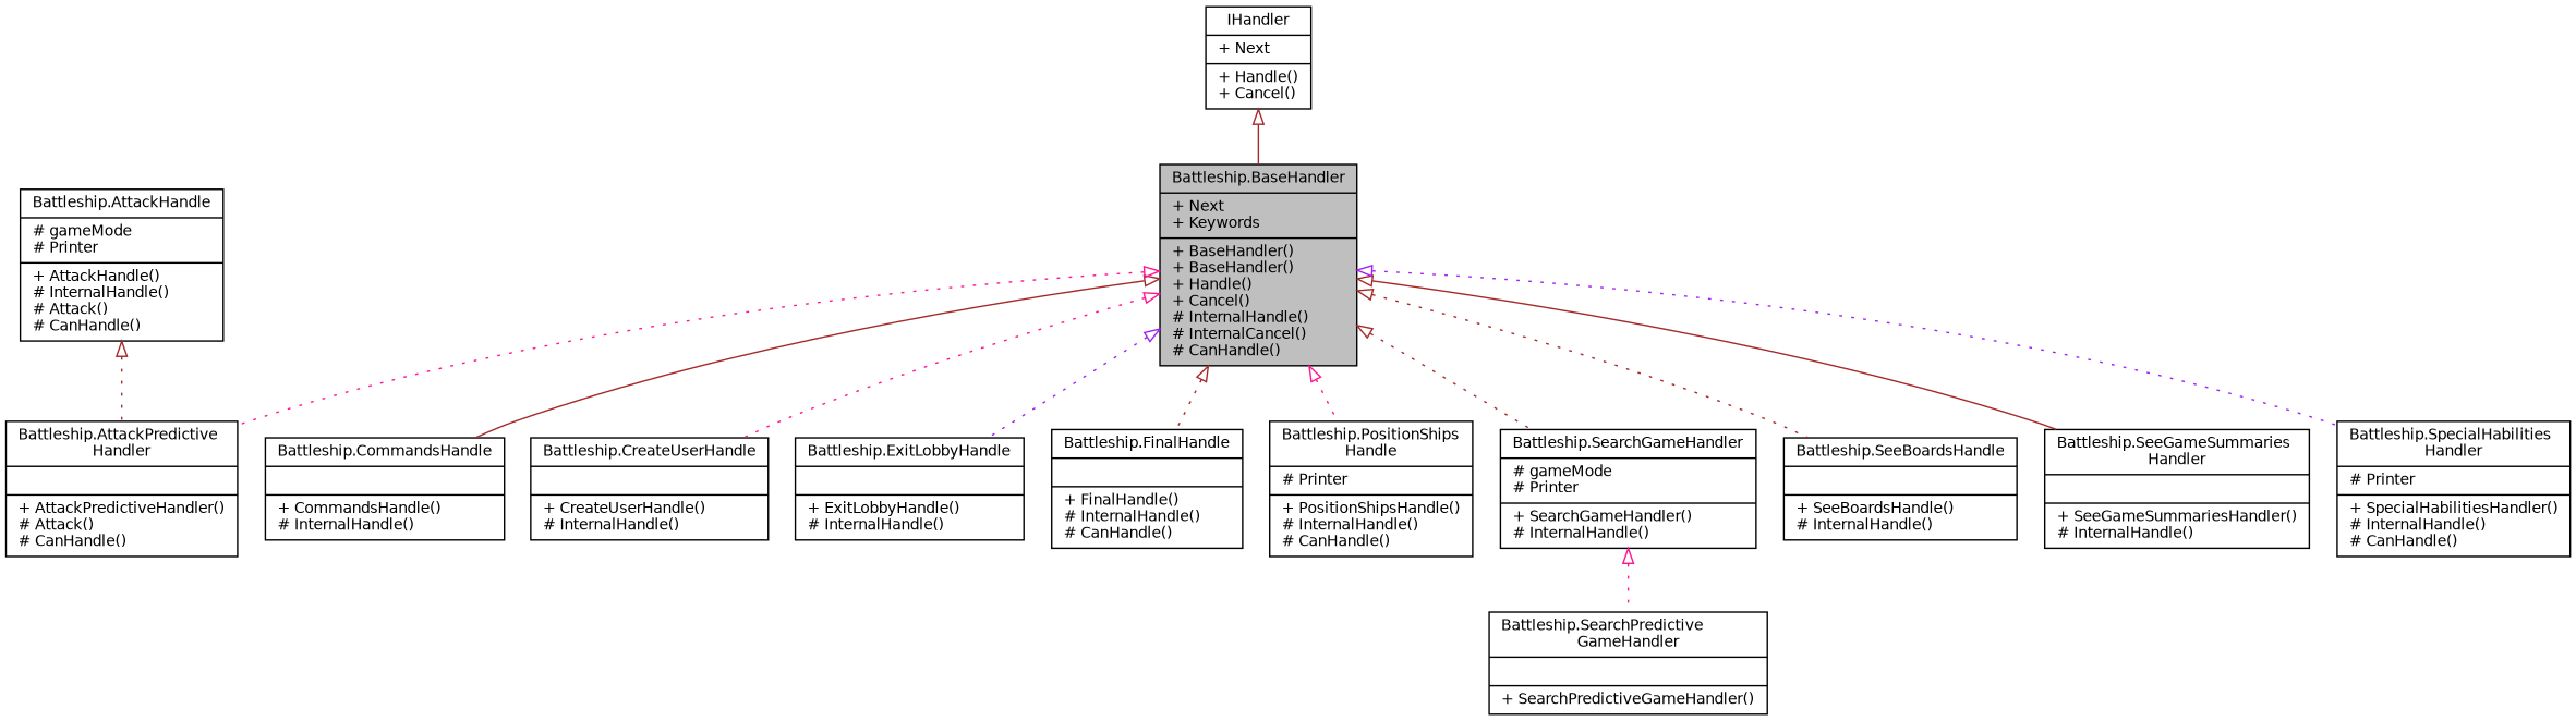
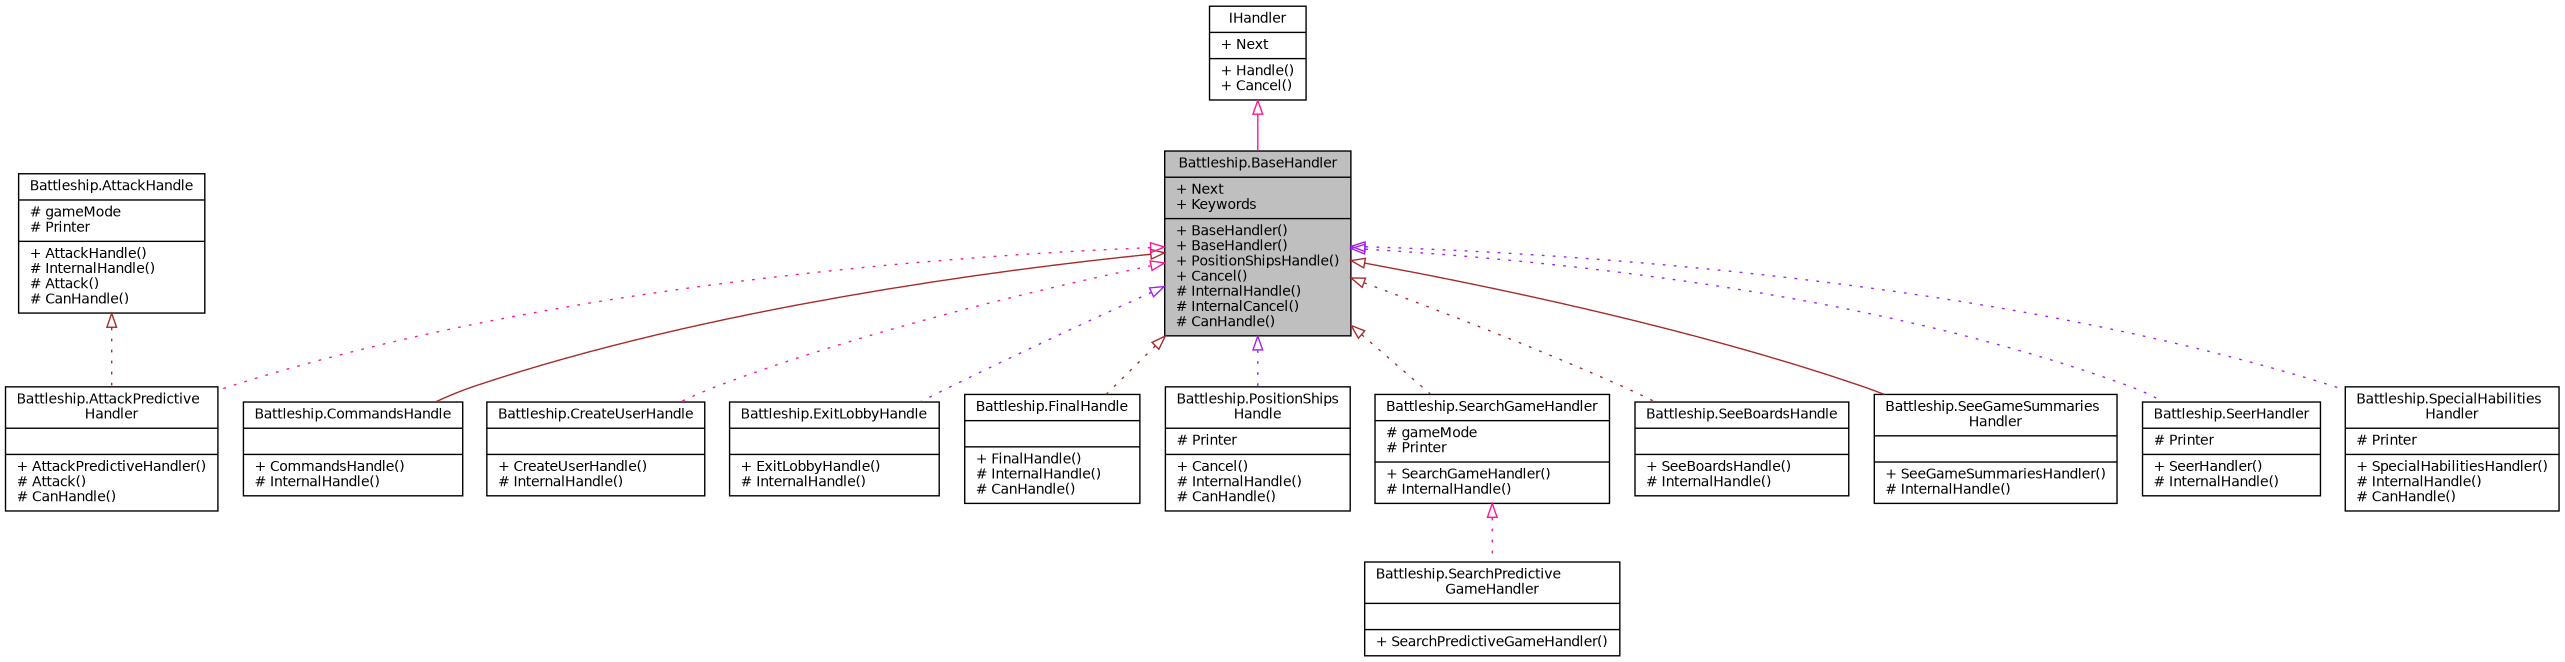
  digraph {
    node [color=black fillcolor=white fontname=Helvetica fontsize=10 shape=record style=filled]
    edge [arrowtail=onormal color=brown dir=back fontname=Helvetica fontsize=10 labelfontname=Helvetica labelfontsize=10 style=dotted]
-   n1 [fillcolor=grey75 fontcolor=black height=0.2 label="{Battleship.BaseHandler\n|+ Next\l+ Keywords\l|+ BaseHandler()\l+ BaseHandler()\l+ Handle()\l+ Cancel()\l# InternalHandle()\l# InternalCancel()\l# CanHandle()\l}" width=0.4]
+   n1 [fillcolor=grey75 fontcolor=black height=0.2 label="{Battleship.BaseHandler\n|+ Next\l+ Keywords\l|+ BaseHandler()\l+ BaseHandler()\l+ PositionShipsHandle()\l+ Cancel()\l# InternalHandle()\l# InternalCancel()\l# CanHandle()\l}" width=0.4]
    n2 [height=0.2 label="{Battleship.CommandsHandle\n||+ CommandsHandle()\l# InternalHandle()\l}" width=0.4]
    n3 [height=0.2 label="{Battleship.CreateUserHandle\n||+ CreateUserHandle()\l# InternalHandle()\l}" width=0.4]
    n4 [height=0.2 label="{Battleship.ExitLobbyHandle\n||+ ExitLobbyHandle()\l# InternalHandle()\l}" width=0.4]
    n5 [height=0.2 label="{Battleship.FinalHandle\n||+ FinalHandle()\l# InternalHandle()\l# CanHandle()\l}" width=0.4]
-   n6 [height=0.2 label="{Battleship.PositionShips\lHandle\n|# Printer\l|+ PositionShipsHandle()\l# InternalHandle()\l# CanHandle()\l}" width=0.4]
+   n6 [height=0.2 label="{Battleship.PositionShips\lHandle\n|# Printer\l|+ Cancel()\l# InternalHandle()\l# CanHandle()\l}" width=0.4]
    n7 [height=0.2 label="{Battleship.SearchGameHandler\n|# gameMode\l# Printer\l|+ SearchGameHandler()\l# InternalHandle()\l}" width=0.4]
    n8 [height=0.2 label="{Battleship.SeeBoardsHandle\n||+ SeeBoardsHandle()\l# InternalHandle()\l}" width=0.4]
    n9 [height=0.2 label="{Battleship.SeeGameSummaries\lHandler\n||+ SeeGameSummariesHandler()\l# InternalHandle()\l}" width=0.4]
+   n10 [height=0.2 label="{Battleship.SeerHandler\n|# Printer\l|+ SeerHandler()\l# InternalHandle()\l}" width=0.4]
    n11 [height=0.2 label="{Battleship.SpecialHabilities\lHandler\n|# Printer\l|+ SpecialHabilitiesHandler()\l# InternalHandle()\l# CanHandle()\l}" width=0.4]
    n12 [height=0.2 label="{Battleship.AttackPredictive\lHandler\n||+ AttackPredictiveHandler()\l# Attack()\l# CanHandle()\l}" width=0.4]
    n13 [height=0.2 label="{Battleship.AttackHandle\n|# gameMode\l# Printer\l|+ AttackHandle()\l# InternalHandle()\l# Attack()\l# CanHandle()\l}" width=0.4]
    n14 [height=0.2 label="{Battleship.SearchPredictive\lGameHandler\n||+ SearchPredictiveGameHandler()\l}" width=0.4]
    n15 [height=0.2 label="{IHandler\n|+ Next\l|+ Handle()\l+ Cancel()\l}" width=0.4]
    n1 -> n2 [style=solid]
    n1 -> n3 [color=deeppink]
    n1 -> n4 [color=purple]
    n1 -> n5
-   n1 -> n6 [color=deeppink]
+   n1 -> n6 [color=purple]
    n1 -> n7
    n1 -> n8
    n1 -> n9 [style=solid]
+   n1 -> n10 [color=purple]
    n1 -> n11 [color=purple]
    n1 -> n12 [color=deeppink]
    n7 -> n14 [color=deeppink]
    n13 -> n12
-   n15 -> n1 [style=solid]
+   n15 -> n1 [color=deeppink style=solid]
  }
